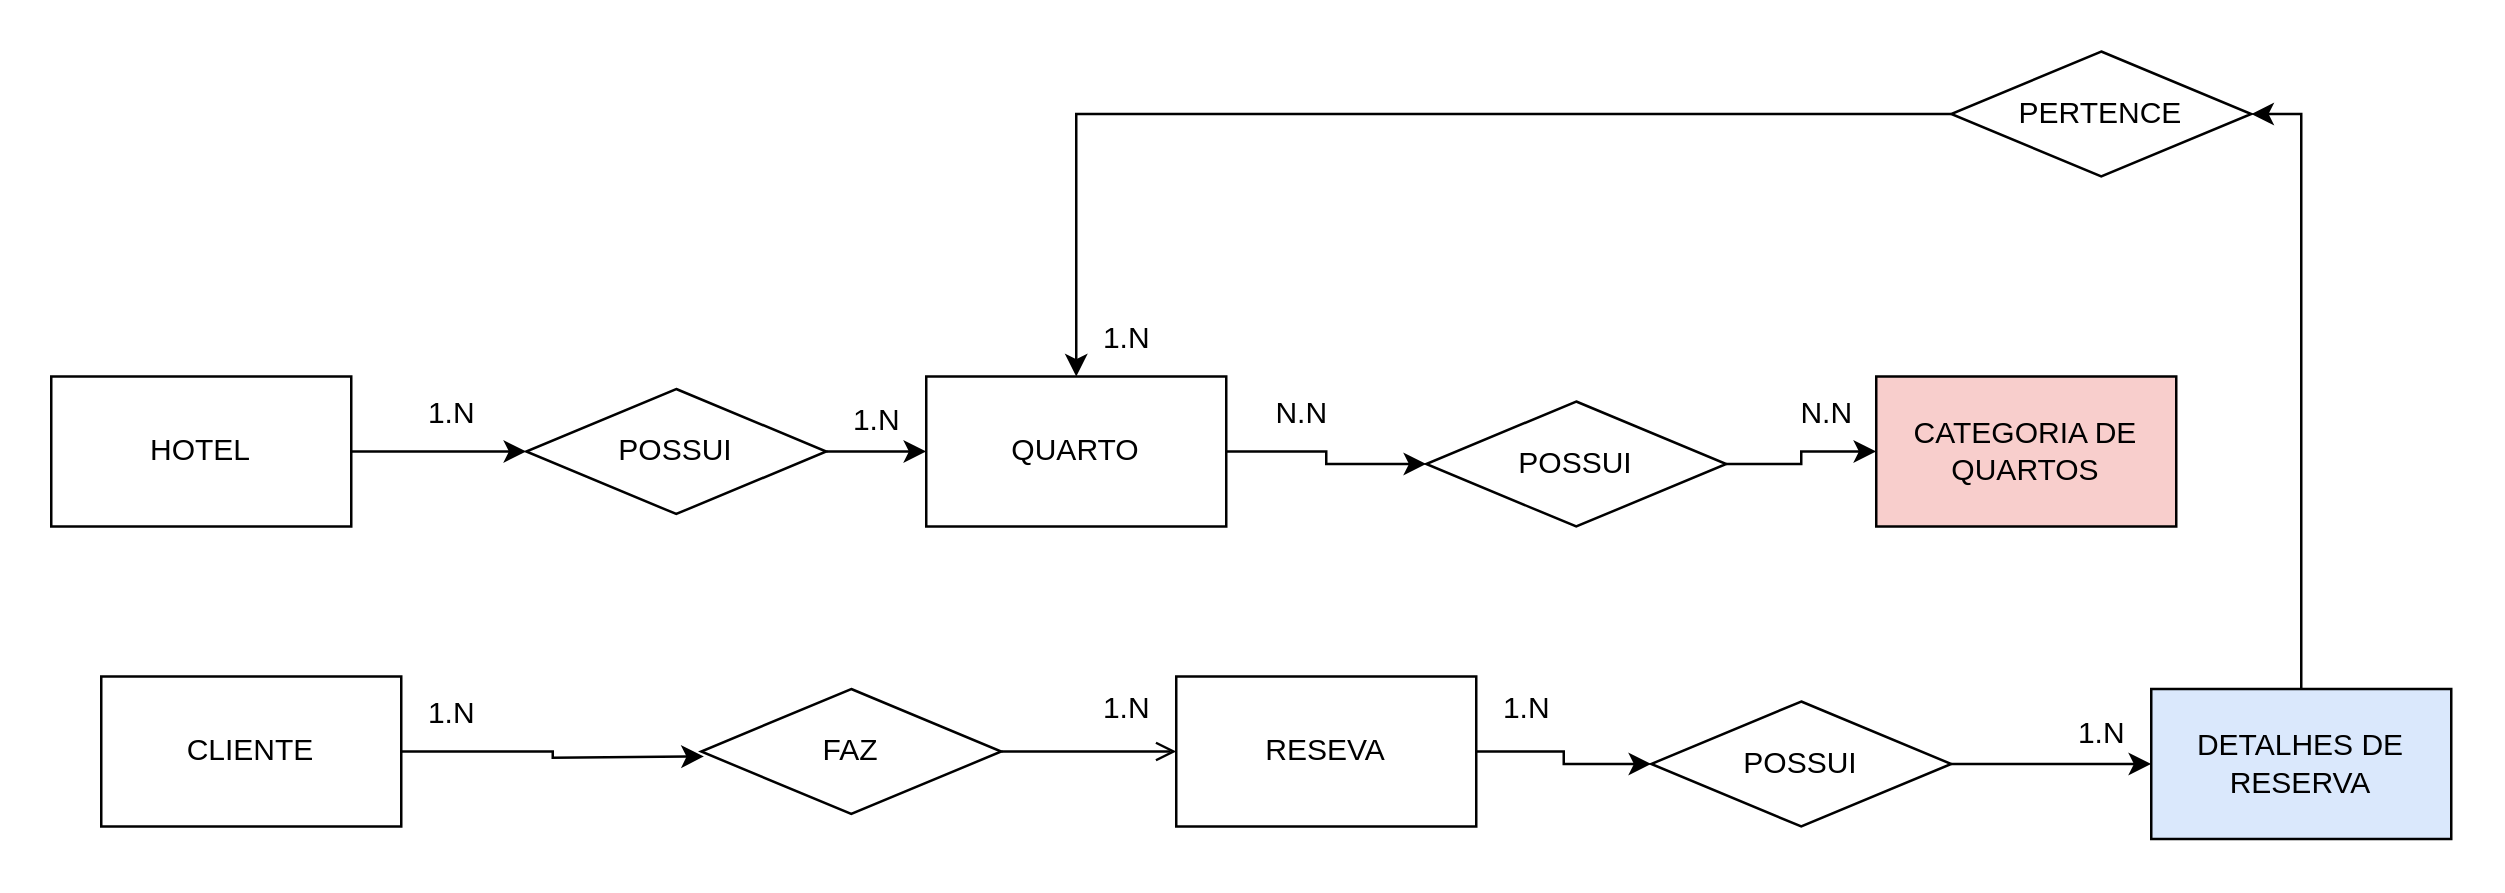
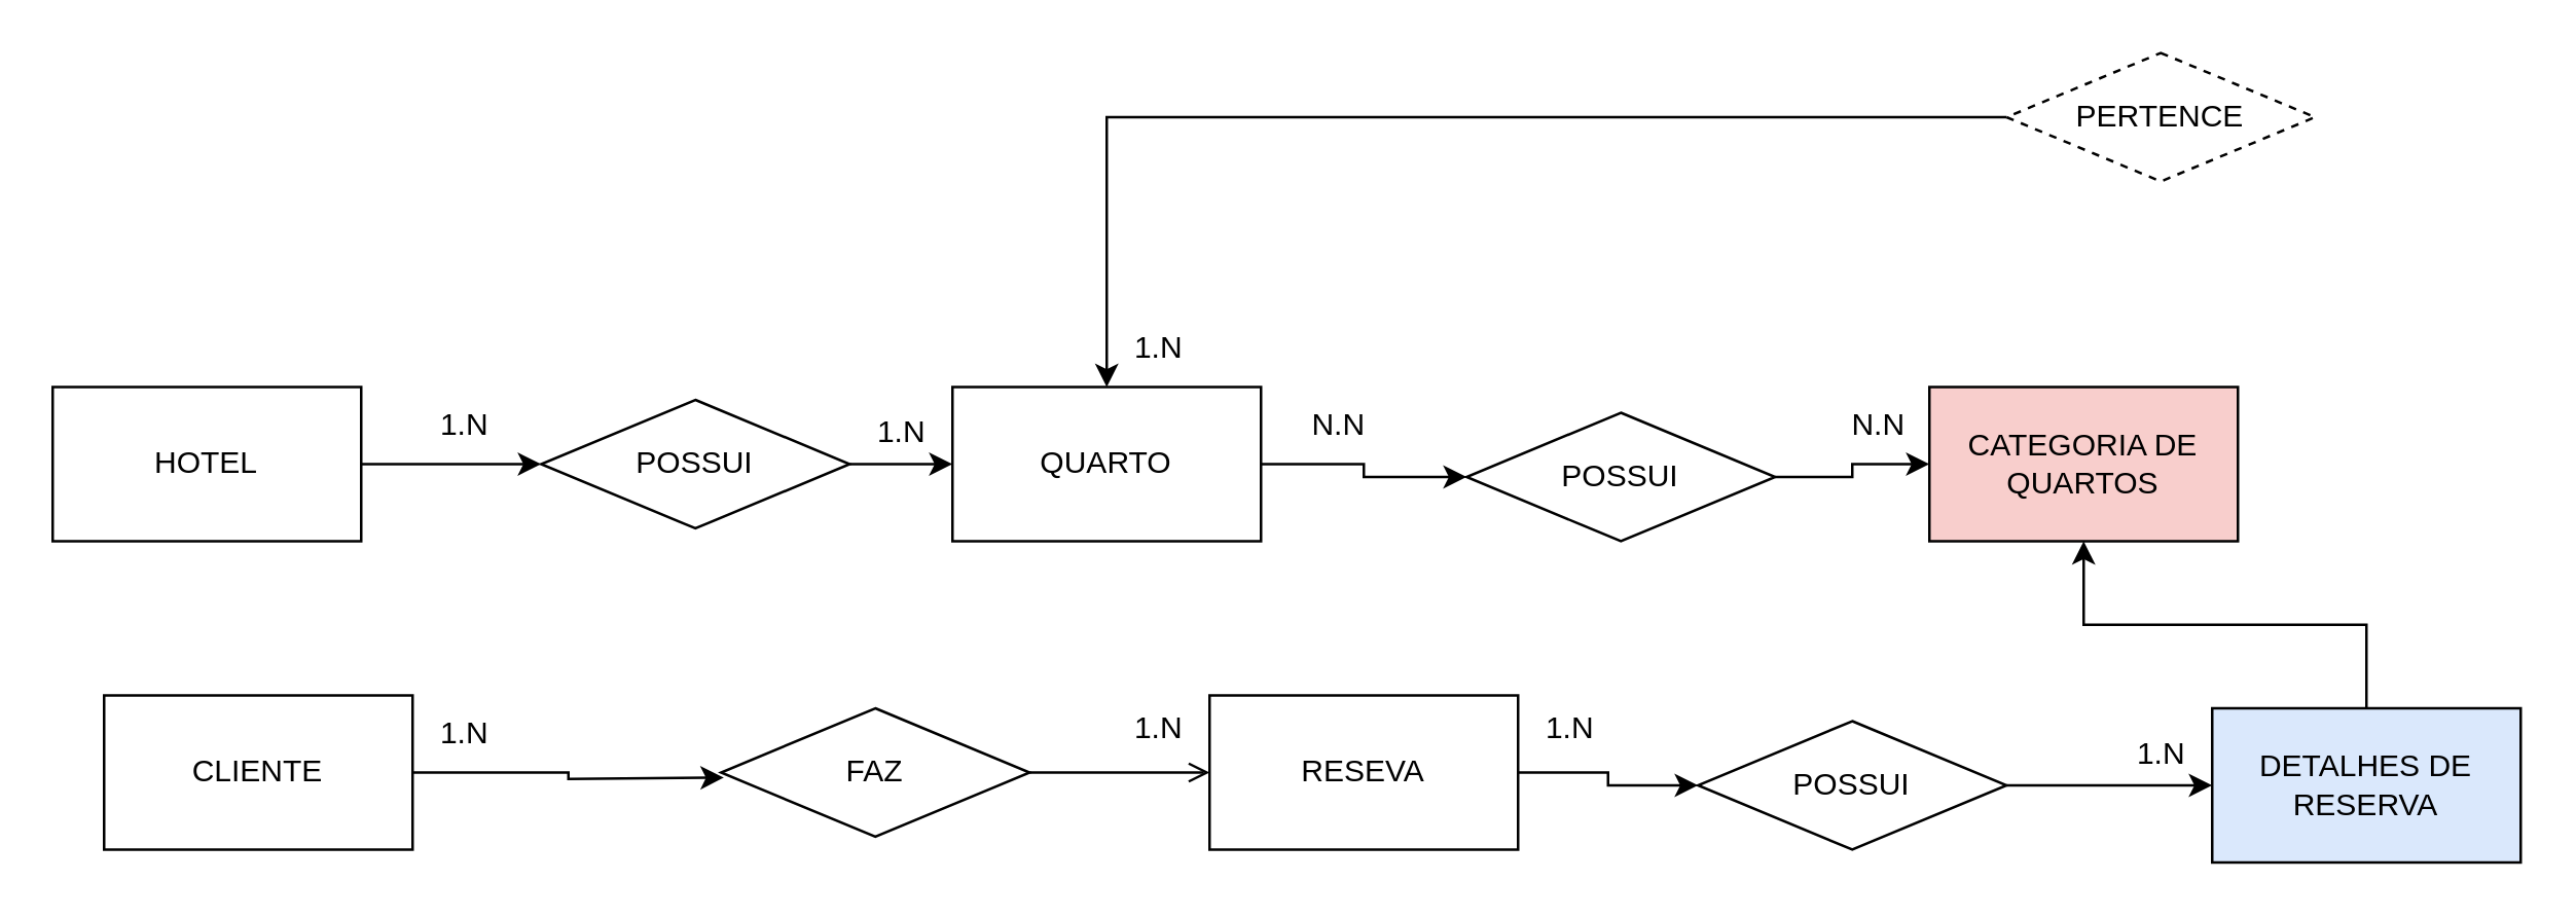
  <mxCell id="0" />
  <mxCell id="1" parent="0" />
  <mxCell id="2" style="edgeStyle=orthogonalEdgeStyle;rounded=0;orthogonalLoop=1;jettySize=auto;html=1;entryX=0;entryY=0.5;entryDx=0;entryDy=0;" edge="1" parent="1" source="3" target="11"><mxGeometry relative="1" as="geometry" /></mxCell>
  <mxCell id="3" value="HOTEL" style="rounded=0;whiteSpace=wrap;html=1;" vertex="1" parent="1"><mxGeometry x="20" y="150" width="120" height="60" as="geometry" /></mxCell>
  <mxCell id="4" value="CLIENTE" style="rounded=0;whiteSpace=wrap;html=1;" vertex="1" parent="1"><mxGeometry x="40" y="270" width="120" height="60" as="geometry" /></mxCell>
  <mxCell id="5" value="1.N" style="text;html=1;align=center;verticalAlign=middle;resizable=0;points=[];autosize=1;strokeColor=none;fillColor=none;" vertex="1" parent="1"><mxGeometry x="160" y="150" width="40" height="30" as="geometry" /></mxCell>
  <mxCell id="6" style="edgeStyle=orthogonalEdgeStyle;rounded=0;orthogonalLoop=1;jettySize=auto;html=1;entryX=0.079;entryY=0.533;entryDx=0;entryDy=0;entryPerimeter=0;" edge="1" parent="1" source="4"><mxGeometry relative="1" as="geometry"><mxPoint x="281.06" y="301.98" as="targetPoint" /></mxGeometry></mxCell>
  <mxCell id="7" value="1.N" style="text;html=1;align=center;verticalAlign=middle;resizable=0;points=[];autosize=1;strokeColor=none;fillColor=none;" vertex="1" parent="1"><mxGeometry x="160" y="270" width="40" height="30" as="geometry" /></mxCell>
  <mxCell id="8" style="edgeStyle=orthogonalEdgeStyle;rounded=0;orthogonalLoop=1;jettySize=auto;html=1;entryX=0;entryY=0.5;entryDx=0;entryDy=0;" edge="1" parent="1" source="9" target="15"><mxGeometry relative="1" as="geometry" /></mxCell>
  <mxCell id="9" value="QUARTO" style="rounded=0;whiteSpace=wrap;html=1;" vertex="1" parent="1"><mxGeometry x="370" y="150" width="120" height="60" as="geometry" /></mxCell>
  <mxCell id="10" style="edgeStyle=orthogonalEdgeStyle;rounded=0;orthogonalLoop=1;jettySize=auto;html=1;entryX=0;entryY=0.5;entryDx=0;entryDy=0;" edge="1" parent="1" source="11" target="9"><mxGeometry relative="1" as="geometry" /></mxCell>
  <mxCell id="11" value="POSSUI" style="rhombus;whiteSpace=wrap;html=1;" vertex="1" parent="1"><mxGeometry x="210" y="155" width="120" height="50" as="geometry" /></mxCell>
  <mxCell id="12" value="1.N&lt;div&gt;&lt;br&gt;&lt;/div&gt;" style="text;html=1;align=center;verticalAlign=middle;resizable=0;points=[];autosize=1;strokeColor=none;fillColor=none;" vertex="1" parent="1"><mxGeometry x="330" y="155" width="40" height="40" as="geometry" /></mxCell>
  <mxCell id="13" value="CATEGORIA DE QUARTOS" style="rounded=0;whiteSpace=wrap;html=1;fillColor=#f8cecc;" vertex="1" parent="1"><mxGeometry x="750" y="150" width="120" height="60" as="geometry" /></mxCell>
  <mxCell id="14" style="edgeStyle=orthogonalEdgeStyle;rounded=0;orthogonalLoop=1;jettySize=auto;html=1;entryX=0;entryY=0.5;entryDx=0;entryDy=0;" edge="1" parent="1" source="15" target="13"><mxGeometry relative="1" as="geometry" /></mxCell>
  <mxCell id="15" value="POSSUI" style="rhombus;whiteSpace=wrap;html=1;" vertex="1" parent="1"><mxGeometry x="570" y="160" width="120" height="50" as="geometry" /></mxCell>
  <mxCell id="16" value="N.N" style="text;html=1;align=center;verticalAlign=middle;resizable=0;points=[];autosize=1;strokeColor=none;fillColor=none;" vertex="1" parent="1"><mxGeometry x="500" y="150" width="40" height="30" as="geometry" /></mxCell>
  <mxCell id="17" value="N.N" style="text;html=1;align=center;verticalAlign=middle;resizable=0;points=[];autosize=1;strokeColor=none;fillColor=none;" vertex="1" parent="1"><mxGeometry x="710" y="150" width="40" height="30" as="geometry" /></mxCell>
  <mxCell id="18" style="edgeStyle=orthogonalEdgeStyle;rounded=0;orthogonalLoop=1;jettySize=auto;html=1;endArrow=open;" edge="1" parent="1" source="19" target="21"><mxGeometry relative="1" as="geometry" /></mxCell>
  <mxCell id="19" value="FAZ" style="rhombus;whiteSpace=wrap;html=1;" vertex="1" parent="1"><mxGeometry x="280" y="275" width="120" height="50" as="geometry" /></mxCell>
  <mxCell id="20" style="edgeStyle=orthogonalEdgeStyle;rounded=0;orthogonalLoop=1;jettySize=auto;html=1;entryX=0;entryY=0.5;entryDx=0;entryDy=0;" edge="1" parent="1" source="21" target="26"><mxGeometry relative="1" as="geometry" /></mxCell>
  <mxCell id="21" value="RESEVA" style="rounded=0;whiteSpace=wrap;html=1;" vertex="1" parent="1"><mxGeometry x="470" y="270" width="120" height="60" as="geometry" /></mxCell>
  <mxCell id="22" value="1.N" style="text;html=1;align=center;verticalAlign=middle;resizable=0;points=[];autosize=1;strokeColor=none;fillColor=none;" vertex="1" parent="1"><mxGeometry x="430" y="268" width="40" height="30" as="geometry" /></mxCell>
- <mxCell id="23" style="edgeStyle=orthogonalEdgeStyle;rounded=0;orthogonalLoop=1;jettySize=auto;html=1;entryX=1;entryY=0.5;entryDx=0;entryDy=0;" edge="1" parent="1" source="24" target="30"><mxGeometry relative="1" as="geometry" /></mxCell>
+ <mxCell id="23" style="edgeStyle=orthogonalEdgeStyle;rounded=0;orthogonalLoop=1;jettySize=auto;html=1;" edge="1" parent="1" source="24" target="13"><mxGeometry relative="1" as="geometry" /></mxCell>
  <mxCell id="24" value="DETALHES DE RESERVA" style="rounded=0;whiteSpace=wrap;html=1;fillColor=#dae8fc;" vertex="1" parent="1"><mxGeometry x="860" y="275" width="120" height="60" as="geometry" /></mxCell>
  <mxCell id="25" style="edgeStyle=orthogonalEdgeStyle;rounded=0;orthogonalLoop=1;jettySize=auto;html=1;entryX=0;entryY=0.5;entryDx=0;entryDy=0;" edge="1" parent="1" source="26" target="24"><mxGeometry relative="1" as="geometry" /></mxCell>
  <mxCell id="26" value="POSSUI" style="rhombus;whiteSpace=wrap;html=1;" vertex="1" parent="1"><mxGeometry x="660" y="280" width="120" height="50" as="geometry" /></mxCell>
  <mxCell id="27" value="1.N" style="text;html=1;align=center;verticalAlign=middle;resizable=0;points=[];autosize=1;strokeColor=none;fillColor=none;" vertex="1" parent="1"><mxGeometry x="590" y="268" width="40" height="30" as="geometry" /></mxCell>
  <mxCell id="28" value="1.N" style="text;html=1;align=center;verticalAlign=middle;resizable=0;points=[];autosize=1;strokeColor=none;fillColor=none;" vertex="1" parent="1"><mxGeometry x="820" y="278" width="40" height="30" as="geometry" /></mxCell>
  <mxCell id="29" style="edgeStyle=orthogonalEdgeStyle;rounded=0;orthogonalLoop=1;jettySize=auto;html=1;entryX=0.5;entryY=0;entryDx=0;entryDy=0;" edge="1" parent="1" source="30" target="9"><mxGeometry relative="1" as="geometry" /></mxCell>
- <mxCell id="30" value="PERTENCE" style="rhombus;whiteSpace=wrap;html=1;" vertex="1" parent="1"><mxGeometry x="780" y="20" width="120" height="50" as="geometry" /></mxCell>
+ <mxCell id="30" value="PERTENCE" style="rhombus;whiteSpace=wrap;html=1;dashed=1;" vertex="1" parent="1"><mxGeometry x="780" y="20" width="120" height="50" as="geometry" /></mxCell>
  <mxCell id="31" value="1.N" style="text;html=1;align=center;verticalAlign=middle;resizable=0;points=[];autosize=1;strokeColor=none;fillColor=none;" vertex="1" parent="1"><mxGeometry x="430" y="120" width="40" height="30" as="geometry" /></mxCell>
